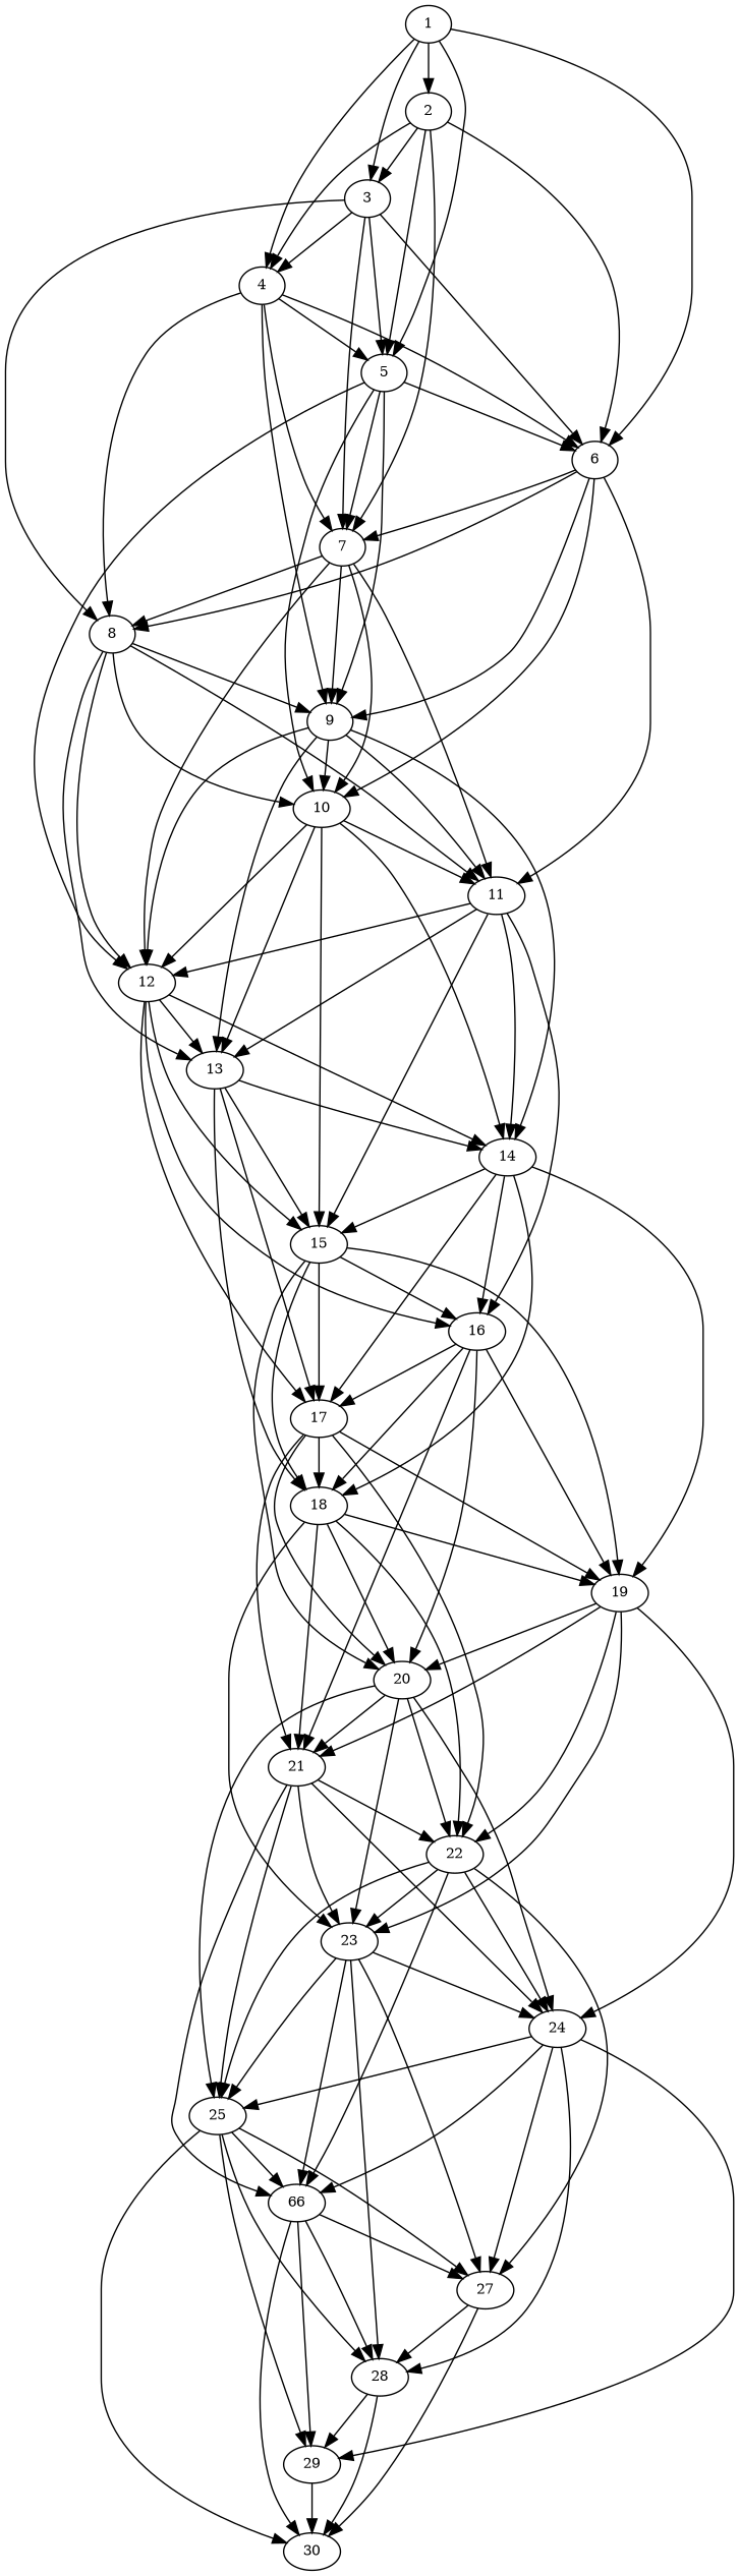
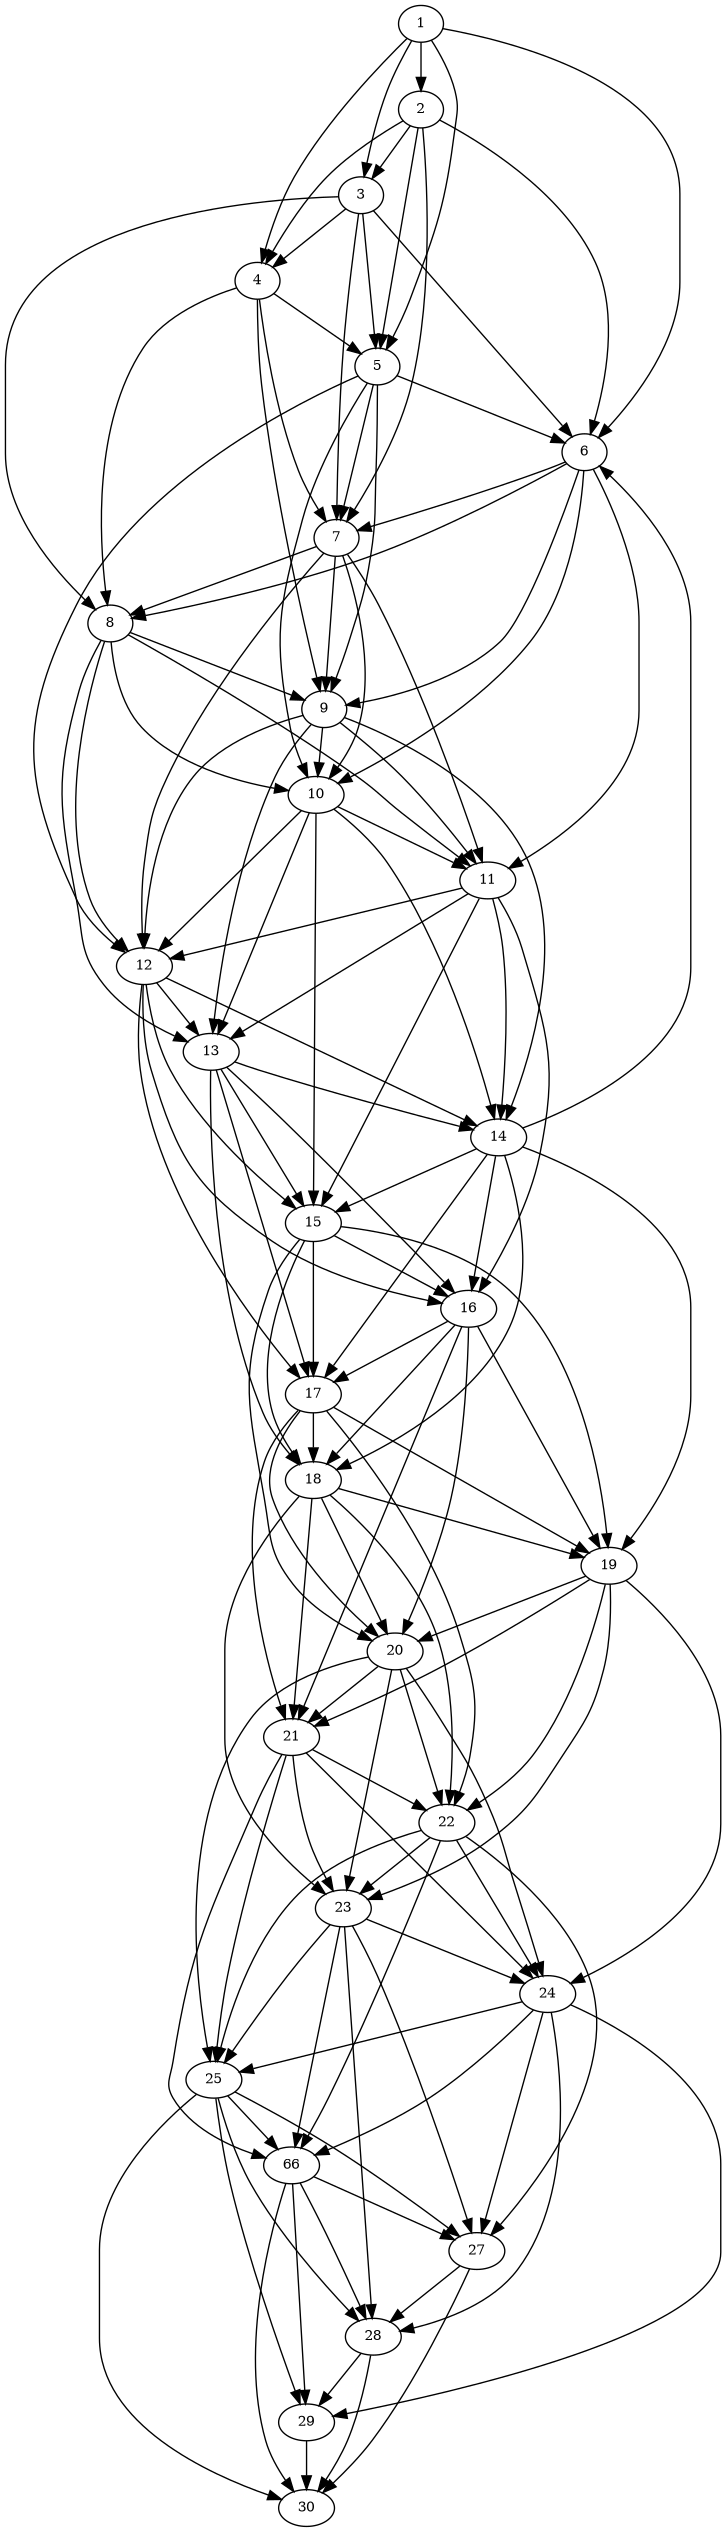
  digraph {
    node [fontsize=10]
    1 [height=0.01 width=0.01]
    6 [height=0.01 width=0.01]
    5 [height=0.01 width=0.01]
    4 [height=0.01 width=0.01]
    3 [height=0.01 width=0.01]
    2 [height=0.01 width=0.01]
    7 [height=0.01 width=0.01]
    8 [height=0.01 width=0.01]
    9 [height=0.01 width=0.01]
    10 [height=0.01 width=0.01]
    11 [height=0.01 width=0.01]
    12 [height=0.01 width=0.01]
    13 [height=0.01 width=0.01]
    14 [height=0.01 width=0.01]
    15 [height=0.01 width=0.01]
    16 [height=0.01 width=0.01]
    17 [height=0.01 width=0.01]
    18 [height=0.01 width=0.01]
    19 [height=0.01 width=0.01]
    20 [height=0.01 width=0.01]
    21 [height=0.01 width=0.01]
    22 [height=0.01 width=0.01]
    23 [height=0.01 width=0.01]
    24 [height=0.01 width=0.01]
    25 [height=0.01 width=0.01]
    n26 [height=0.01 label=66 width=0.01]
    27 [height=0.01 width=0.01]
    28 [height=0.01 width=0.01]
    29 [height=0.01 width=0.01]
    30 [height=0.01 width=0.01]
    1 -> 6
    1 -> 5
    1 -> 4
    1 -> 3
    1 -> 2
    6 -> 7
    6 -> 8
    6 -> 9
    6 -> 10
    6 -> 11
    5 -> 6
    5 -> 7
    5 -> 9
    5 -> 10
    5 -> 12
-   4 -> 6
+   14 -> 6
    4 -> 5
    4 -> 7
    4 -> 8
    4 -> 9
    3 -> 6
    3 -> 5
    3 -> 4
    3 -> 7
    3 -> 8
    2 -> 6
    2 -> 5
    2 -> 4
    2 -> 3
    2 -> 7
    7 -> 8
    7 -> 9
    7 -> 10
    7 -> 11
    7 -> 12
    8 -> 9
    8 -> 10
    8 -> 11
    8 -> 12
    8 -> 13
    9 -> 10
    9 -> 11
    9 -> 12
    9 -> 13
    9 -> 14
    10 -> 11
    10 -> 12
    10 -> 13
    10 -> 14
    10 -> 15
    11 -> 12
    11 -> 13
    11 -> 14
    11 -> 15
    11 -> 16
    12 -> 13
    12 -> 14
    12 -> 15
    12 -> 16
    12 -> 17
    13 -> 14
    13 -> 15
+   13 -> 16
    13 -> 17
    13 -> 18
    14 -> 15
    14 -> 16
    14 -> 17
    14 -> 18
    14 -> 19
    15 -> 16
    15 -> 17
    15 -> 18
    15 -> 19
    15 -> 20
    16 -> 17
    16 -> 18
    16 -> 19
    16 -> 20
    16 -> 21
    17 -> 18
    17 -> 19
    17 -> 20
    17 -> 21
    17 -> 22
    18 -> 19
    18 -> 20
    18 -> 21
    18 -> 22
    18 -> 23
    19 -> 20
    19 -> 21
    19 -> 22
    19 -> 23
    19 -> 24
    20 -> 21
    20 -> 22
    20 -> 23
    20 -> 24
    20 -> 25
    21 -> 22
    21 -> 23
    21 -> 24
    21 -> 25
    21 -> n26
    22 -> 23
    22 -> 24
    22 -> 25
    22 -> n26
    22 -> 27
    23 -> 24
    23 -> 25
    23 -> n26
    23 -> 27
    23 -> 28
    24 -> 25
    24 -> n26
    24 -> 27
    24 -> 28
    24 -> 29
    25 -> n26
    25 -> 27
    25 -> 28
    25 -> 29
    25 -> 30
    n26 -> 27
    n26 -> 28
    n26 -> 29
    n26 -> 30
    27 -> 28
    27 -> 30
    28 -> 29
    28 -> 30
    29 -> 30
  }
